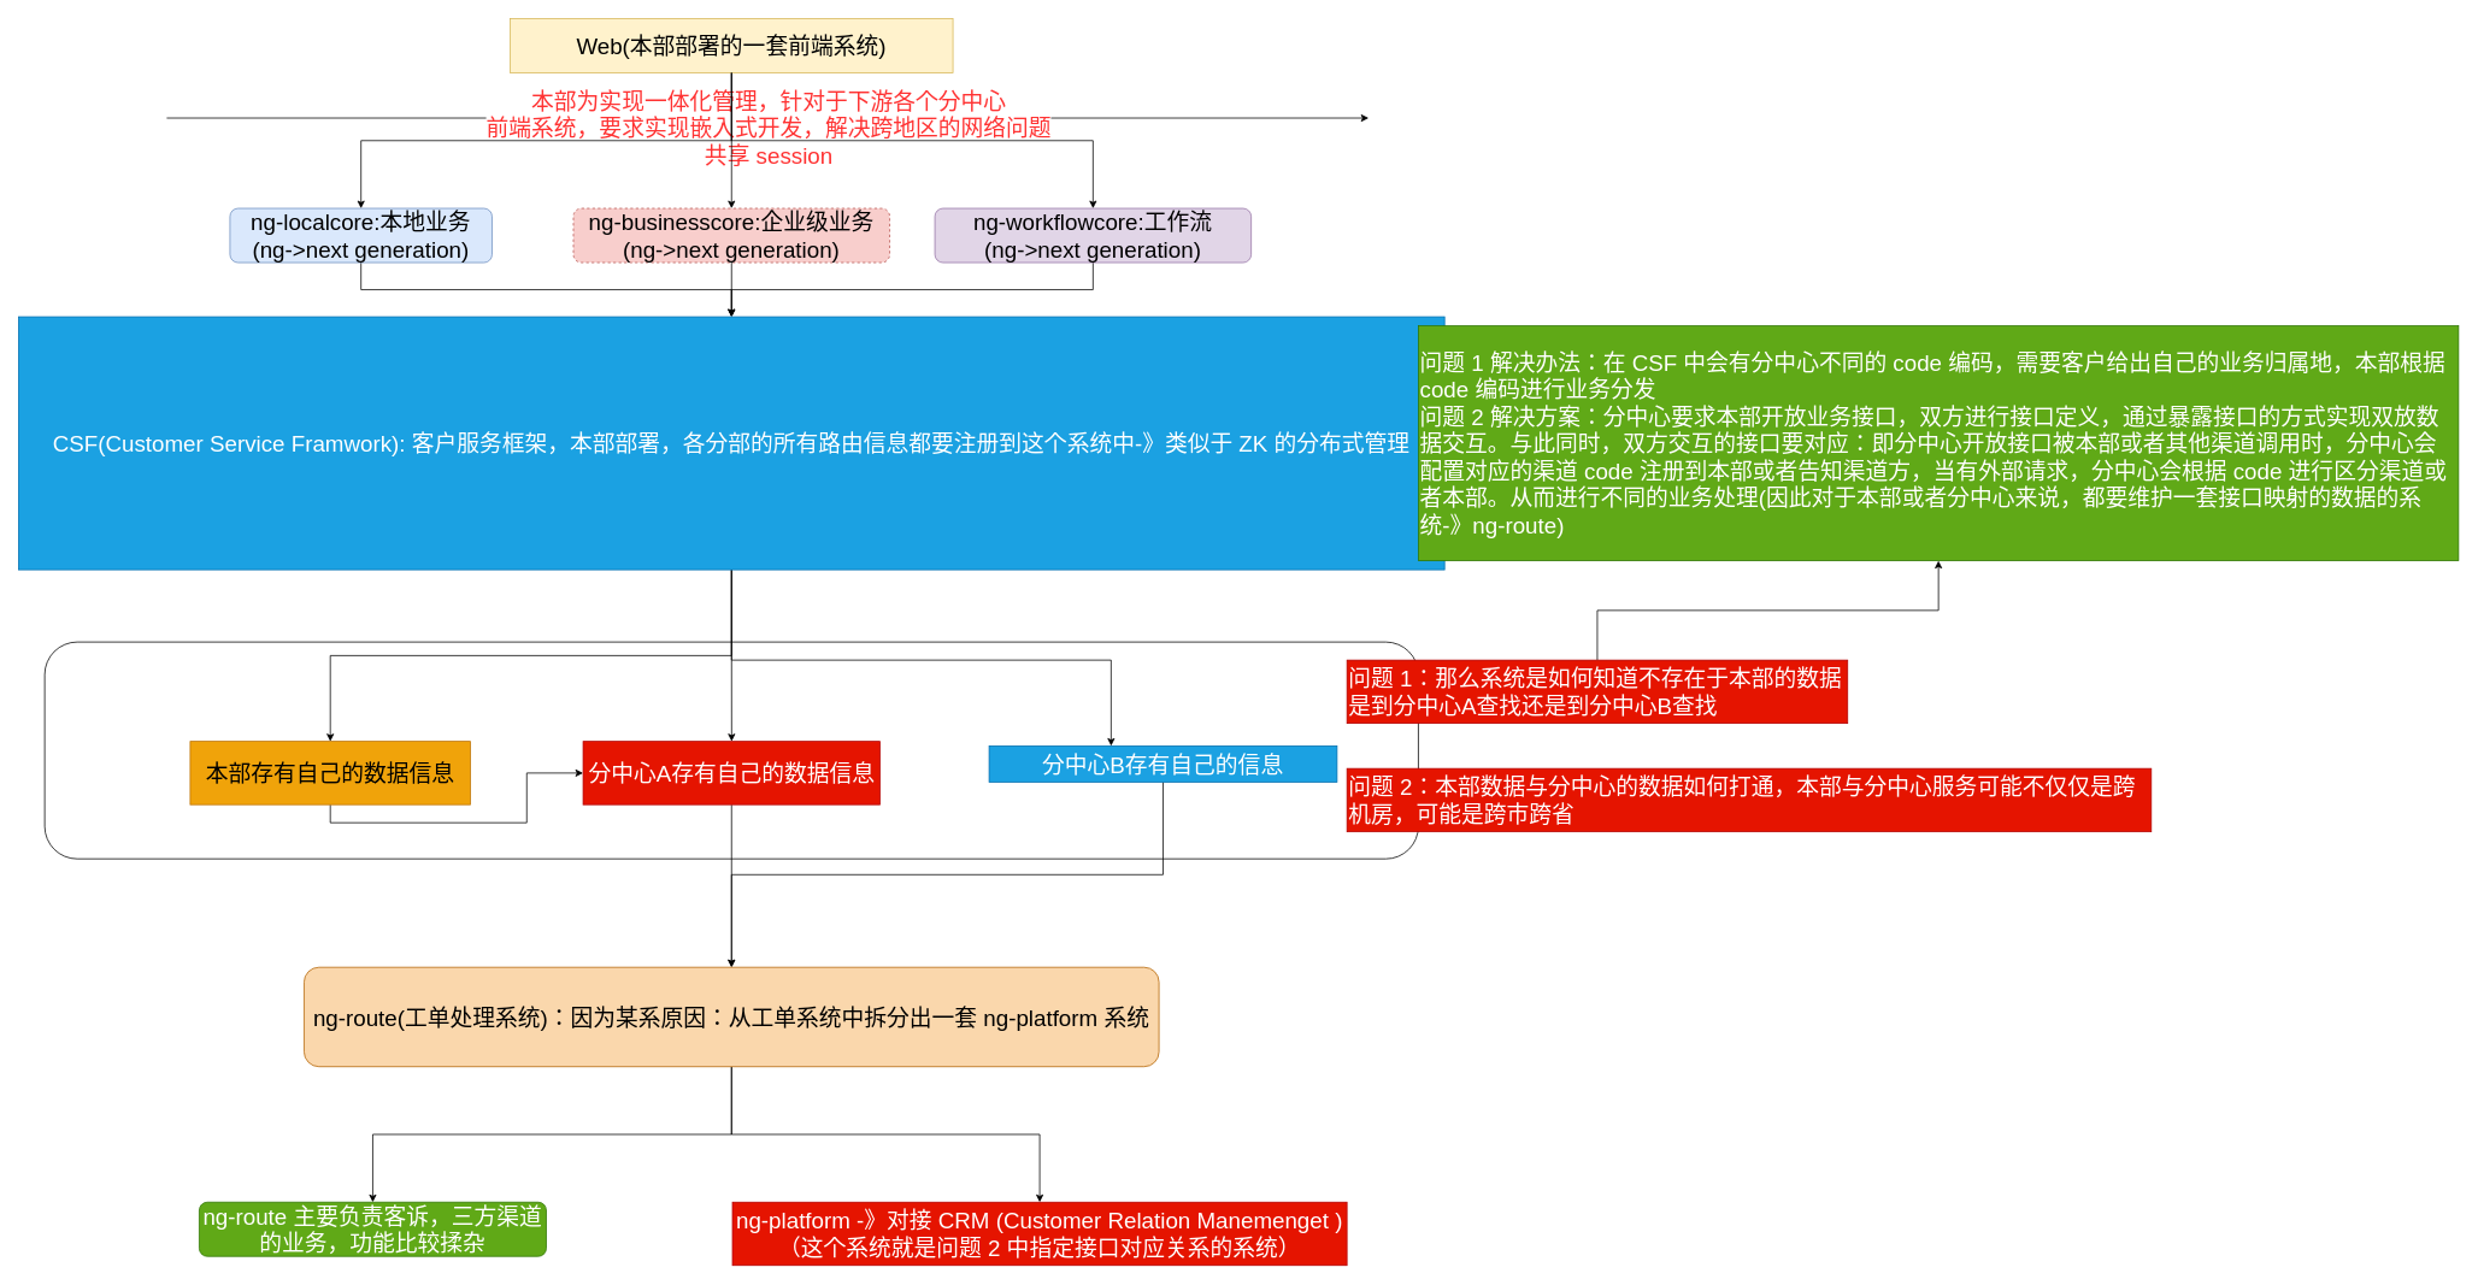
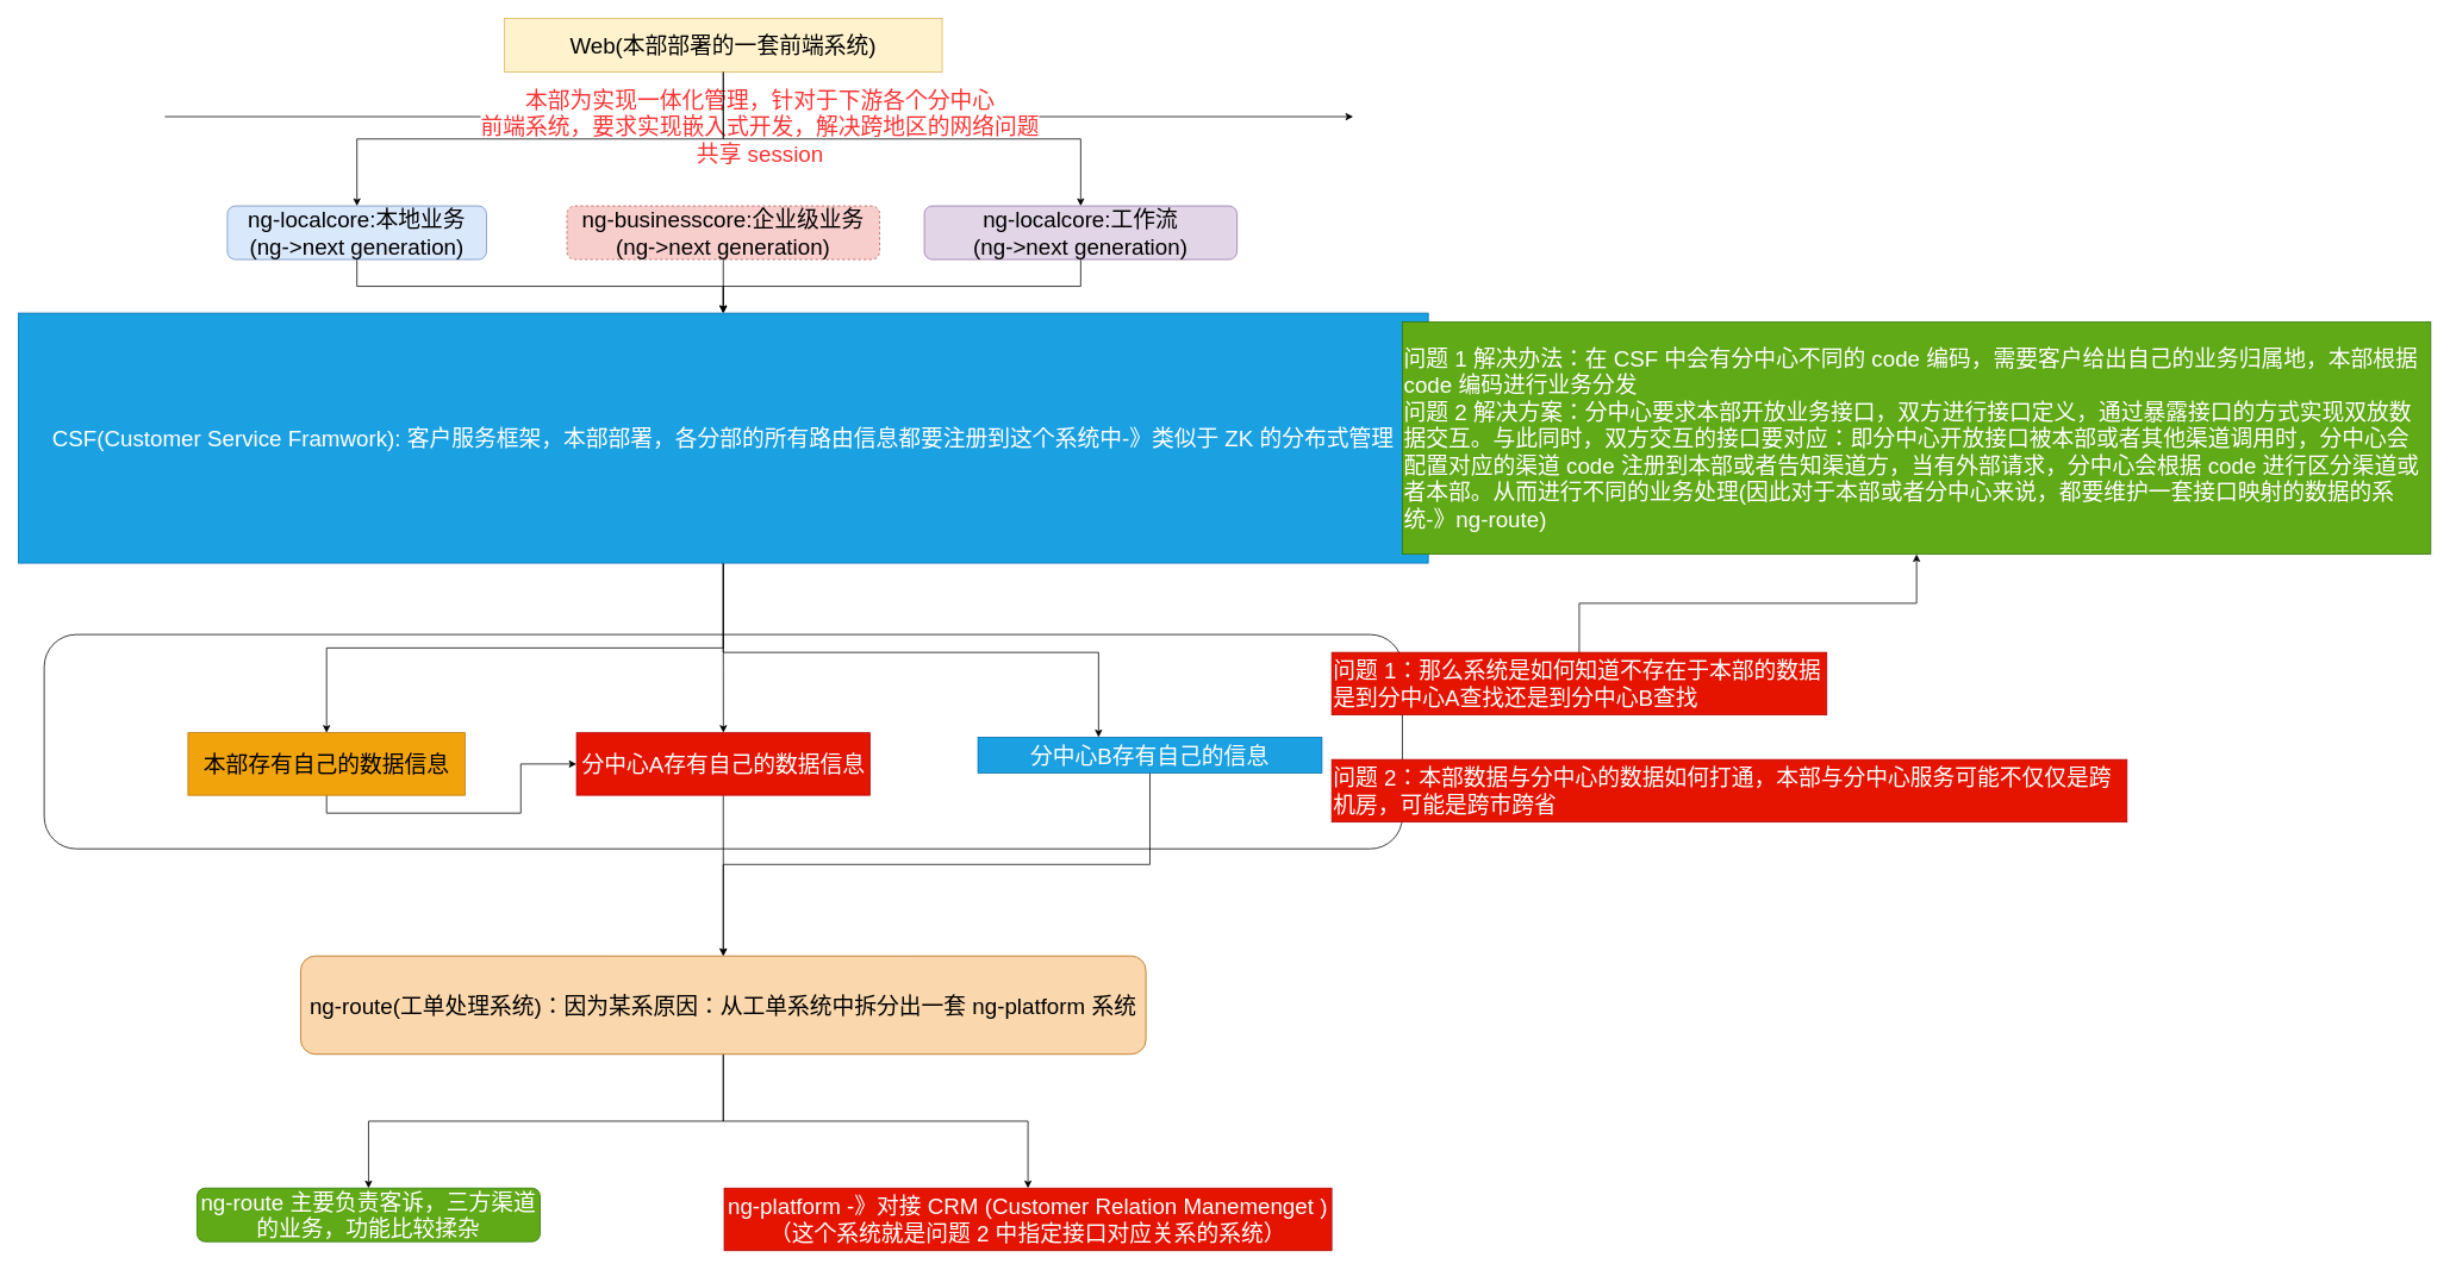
  <mxCell id="0" />
  <mxCell id="1" parent="0" />
  <mxCell id="2" value="" style="rounded=1;whiteSpace=wrap;html=1;fontSize=25;fontColor=#000000;" vertex="1" parent="1"><mxGeometry x="49" y="710" width="1520" height="240" as="geometry" /></mxCell>
  <mxCell id="3" value="&lt;font style=&quot;font-size: 25px;&quot;&gt;Web(本部部署的一套前端系统)&lt;/font&gt;" style="whiteSpace=wrap;html=1;fillColor=#fff2cc;strokeColor=#d6b656;rounded=0;" vertex="1" parent="1"><mxGeometry x="564" y="20" width="490" height="60" as="geometry" /></mxCell>
  <mxCell id="4" value="" style="endArrow=classic;html=1;rounded=0;fontSize=25;" edge="1" parent="1"><mxGeometry relative="1" as="geometry"><mxPoint x="184" y="130" as="sourcePoint" /><mxPoint x="1514" y="130" as="targetPoint" /></mxGeometry></mxCell>
  <mxCell id="5" value="本部为实现一体化管理，针对于下游各个分中心&lt;br&gt;前端系统，要求实现嵌入式开发，解决跨地区的网络问题&lt;br&gt;共享 session" style="edgeLabel;resizable=0;html=1;align=center;verticalAlign=middle;fontSize=25;fontColor=#FF3333;" connectable="0" vertex="1" parent="4"><mxGeometry relative="1" as="geometry"><mxPoint y="10" as="offset" /></mxGeometry></mxCell>
  <mxCell id="6" style="edgeStyle=orthogonalEdgeStyle;rounded=0;orthogonalLoop=1;jettySize=auto;html=1;fontSize=25;fontColor=#000000;entryX=0.5;entryY=0;entryDx=0;entryDy=0;" edge="1" parent="1" source="7" target="18"><mxGeometry relative="1" as="geometry" /></mxCell>
  <mxCell id="7" value="ng-localcore:本地业务&lt;br&gt;(ng-&amp;gt;next generation)" style="rounded=1;whiteSpace=wrap;html=1;fontSize=25;fillColor=#dae8fc;strokeColor=#6c8ebf;" vertex="1" parent="1"><mxGeometry x="254" y="230" width="290" height="60" as="geometry" /></mxCell>
  <mxCell id="8" style="edgeStyle=orthogonalEdgeStyle;rounded=0;orthogonalLoop=1;jettySize=auto;html=1;exitX=0.5;exitY=1;exitDx=0;exitDy=0;entryX=0.5;entryY=0;entryDx=0;entryDy=0;fontSize=25;" edge="1" parent="1" source="3" target="7"><mxGeometry relative="1" as="geometry" /></mxCell>
  <mxCell id="9" style="edgeStyle=orthogonalEdgeStyle;rounded=0;orthogonalLoop=1;jettySize=auto;html=1;exitX=0.5;exitY=1;exitDx=0;exitDy=0;entryX=0.5;entryY=0;entryDx=0;entryDy=0;fontSize=25;fontColor=#000000;" edge="1" parent="1" source="10" target="18"><mxGeometry relative="1" as="geometry" /></mxCell>
  <mxCell id="10" value="ng-businesscore:企业级业务&lt;br&gt;(ng-&amp;gt;next generation)" style="rounded=1;whiteSpace=wrap;html=1;fontSize=25;fillColor=#f8cecc;strokeColor=#b85450;dashed=1;" vertex="1" parent="1"><mxGeometry x="634" y="230" width="350" height="60" as="geometry" /></mxCell>
  <mxCell id="11" style="edgeStyle=orthogonalEdgeStyle;rounded=0;orthogonalLoop=1;jettySize=auto;html=1;exitX=0.5;exitY=1;exitDx=0;exitDy=0;entryX=0.5;entryY=0;entryDx=0;entryDy=0;fontSize=25;fontColor=#000000;" edge="1" parent="1" source="12" target="18"><mxGeometry relative="1" as="geometry" /></mxCell>
- <mxCell id="12" value="ng-workflowcore:工作流&lt;br&gt;(ng-&amp;gt;next generation)" style="rounded=1;whiteSpace=wrap;html=1;fontSize=25;fillColor=#e1d5e7;strokeColor=#9673a6;" vertex="1" parent="1"><mxGeometry x="1034" y="230" width="350" height="60" as="geometry" /></mxCell>
+ <mxCell id="12" value="ng-localcore:工作流&lt;br&gt;(ng-&amp;gt;next generation)" style="rounded=1;whiteSpace=wrap;html=1;fontSize=25;fillColor=#e1d5e7;strokeColor=#9673a6;" vertex="1" parent="1"><mxGeometry x="1034" y="230" width="350" height="60" as="geometry" /></mxCell>
  <mxCell id="13" style="edgeStyle=orthogonalEdgeStyle;rounded=0;orthogonalLoop=1;jettySize=auto;html=1;exitX=0.5;exitY=1;exitDx=0;exitDy=0;entryX=0.5;entryY=0;entryDx=0;entryDy=0;fontSize=25;" edge="1" parent="1" source="3" target="12"><mxGeometry relative="1" as="geometry" /></mxCell>
- <mxCell id="14" style="edgeStyle=orthogonalEdgeStyle;rounded=0;orthogonalLoop=1;jettySize=auto;html=1;exitX=0.5;exitY=1;exitDx=0;exitDy=0;entryX=0.5;entryY=0;entryDx=0;entryDy=0;fontSize=25;" edge="1" parent="1" source="3" target="10"><mxGeometry relative="1" as="geometry" /></mxCell>
  <mxCell id="15" value="" style="edgeStyle=orthogonalEdgeStyle;rounded=0;orthogonalLoop=1;jettySize=auto;html=1;fontSize=25;fontColor=#000000;" edge="1" parent="1" source="18" target="20"><mxGeometry relative="1" as="geometry" /></mxCell>
  <mxCell id="16" value="" style="edgeStyle=orthogonalEdgeStyle;rounded=0;orthogonalLoop=1;jettySize=auto;html=1;fontSize=25;fontColor=#000000;" edge="1" parent="1" source="18" target="22"><mxGeometry relative="1" as="geometry" /></mxCell>
  <mxCell id="17" value="" style="edgeStyle=orthogonalEdgeStyle;rounded=0;orthogonalLoop=1;jettySize=auto;html=1;fontSize=25;fontColor=#000000;" edge="1" parent="1" source="18" target="24"><mxGeometry relative="1" as="geometry"><Array as="points"><mxPoint x="809" y="730" /><mxPoint x="1229" y="730" /></Array></mxGeometry></mxCell>
  <mxCell id="18" value="CSF(Customer Service Framwork): 客户服务框架，本部部署，各分部的所有路由信息都要注册到这个系统中-》类似于 ZK 的分布式管理" style="rounded=0;whiteSpace=wrap;html=1;fontSize=25;fontColor=#ffffff;fillColor=#1ba1e2;strokeColor=#006EAF;" vertex="1" parent="1"><mxGeometry x="20" y="350" width="1578" height="280" as="geometry" /></mxCell>
  <mxCell id="19" style="edgeStyle=orthogonalEdgeStyle;rounded=0;orthogonalLoop=1;jettySize=auto;html=1;exitX=0.5;exitY=1;exitDx=0;exitDy=0;fontSize=25;fontColor=#000000;" edge="1" parent="1" source="20" target="22"><mxGeometry relative="1" as="geometry" /></mxCell>
  <mxCell id="20" value="本部存有自己的数据信息" style="whiteSpace=wrap;html=1;fontSize=25;fillColor=#f0a30a;strokeColor=#BD7000;fontColor=#000000;rounded=0;" vertex="1" parent="1"><mxGeometry x="210" y="820" width="310" height="70" as="geometry" /></mxCell>
  <mxCell id="21" style="edgeStyle=orthogonalEdgeStyle;rounded=0;orthogonalLoop=1;jettySize=auto;html=1;exitX=0.5;exitY=1;exitDx=0;exitDy=0;entryX=0.5;entryY=0;entryDx=0;entryDy=0;fontSize=25;fontColor=#000000;" edge="1" parent="1" source="22" target="31"><mxGeometry relative="1" as="geometry" /></mxCell>
  <mxCell id="22" value="分中心A存有自己的数据信息" style="whiteSpace=wrap;html=1;fontSize=25;fillColor=#e51400;strokeColor=#B20000;fontColor=#ffffff;rounded=0;" vertex="1" parent="1"><mxGeometry x="644.75" y="820" width="328.5" height="70" as="geometry" /></mxCell>
  <mxCell id="23" style="edgeStyle=orthogonalEdgeStyle;rounded=0;orthogonalLoop=1;jettySize=auto;html=1;exitX=0.5;exitY=1;exitDx=0;exitDy=0;entryX=0.5;entryY=0;entryDx=0;entryDy=0;fontSize=25;fontColor=#000000;" edge="1" parent="1" source="24" target="31"><mxGeometry relative="1" as="geometry" /></mxCell>
  <mxCell id="24" value="分中心B存有自己的信息" style="whiteSpace=wrap;html=1;fontSize=25;fillColor=#1ba1e2;strokeColor=#006EAF;fontColor=#ffffff;rounded=0;" vertex="1" parent="1"><mxGeometry x="1094" y="825" width="385" height="40" as="geometry" /></mxCell>
  <mxCell id="25" value="" style="edgeStyle=orthogonalEdgeStyle;rounded=0;orthogonalLoop=1;jettySize=auto;html=1;fontSize=25;fontColor=#000000;" edge="1" parent="1" source="26" target="27"><mxGeometry relative="1" as="geometry" /></mxCell>
  <mxCell id="26" value="问题 1：那么系统是如何知道不存在于本部的数据是到分中心A查找还是到分中心B查找" style="text;html=1;strokeColor=#B20000;fillColor=#e51400;align=left;verticalAlign=middle;whiteSpace=wrap;rounded=0;fontSize=25;fontColor=#ffffff;" vertex="1" parent="1"><mxGeometry x="1490" y="730" width="554" height="70" as="geometry" /></mxCell>
  <mxCell id="27" value="问题 1 解决办法：在 CSF 中会有分中心不同的 code 编码，需要客户给出自己的业务归属地，本部根据 code 编码进行业务分发&lt;br&gt;问题 2 解决方案：分中心要求本部开放业务接口，双方进行接口定义，通过暴露接口的方式实现双放数据交互。与此同时，双方交互的接口要对应：即分中心开放接口被本部或者其他渠道调用时，分中心会配置对应的渠道 code 注册到本部或者告知渠道方，当有外部请求，分中心会根据 code 进行区分渠道或者本部。从而进行不同的业务处理(因此对于本部或者分中心来说，都要维护一套接口映射的数据的系统-》ng-route)" style="whiteSpace=wrap;html=1;fontSize=25;fillColor=#60a917;strokeColor=#2D7600;fontColor=#ffffff;rounded=0;align=left;" vertex="1" parent="1"><mxGeometry x="1569" y="360" width="1151" height="260" as="geometry" /></mxCell>
  <mxCell id="28" value="问题 2：本部数据与分中心的数据如何打通，本部与分中心服务可能不仅仅是跨机房，可能是跨市跨省" style="text;html=1;strokeColor=#B20000;fillColor=#e51400;align=left;verticalAlign=middle;whiteSpace=wrap;rounded=0;fontSize=25;fontColor=#ffffff;" vertex="1" parent="1"><mxGeometry x="1490" y="850" width="890" height="70" as="geometry" /></mxCell>
  <mxCell id="29" value="" style="edgeStyle=orthogonalEdgeStyle;rounded=0;orthogonalLoop=1;jettySize=auto;html=1;fontSize=25;fontColor=#000000;" edge="1" parent="1" source="31" target="32"><mxGeometry relative="1" as="geometry" /></mxCell>
  <mxCell id="30" value="" style="edgeStyle=orthogonalEdgeStyle;rounded=0;orthogonalLoop=1;jettySize=auto;html=1;fontSize=25;fontColor=#000000;" edge="1" parent="1" source="31" target="33"><mxGeometry relative="1" as="geometry" /></mxCell>
  <mxCell id="31" value="ng-route(工单处理系统)：因为某系原因：从工单系统中拆分出一套 ng-platform 系统" style="rounded=1;whiteSpace=wrap;html=1;fontSize=25;fillColor=#fad7ac;strokeColor=#b46504;" vertex="1" parent="1"><mxGeometry x="336" y="1070" width="946" height="110" as="geometry" /></mxCell>
  <mxCell id="32" value="ng-route 主要负责客诉，三方渠道的业务，功能比较揉杂" style="whiteSpace=wrap;html=1;fontSize=25;fillColor=#60a917;strokeColor=#2D7600;rounded=1;fontColor=#ffffff;" vertex="1" parent="1"><mxGeometry x="220" y="1330" width="384" height="60" as="geometry" /></mxCell>
  <mxCell id="33" value="ng-platform -》对接 CRM (Customer Relation Manemenget ) （这个系统就是问题 2 中指定接口对应关系的系统）" style="whiteSpace=wrap;html=1;fontSize=25;fillColor=#e51400;strokeColor=#B20000;fontColor=#ffffff;rounded=0;" vertex="1" parent="1"><mxGeometry x="810" y="1330" width="680" height="70" as="geometry" /></mxCell>
